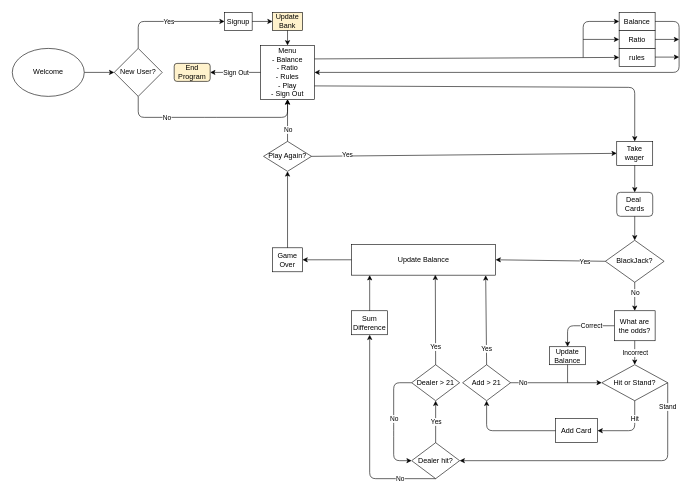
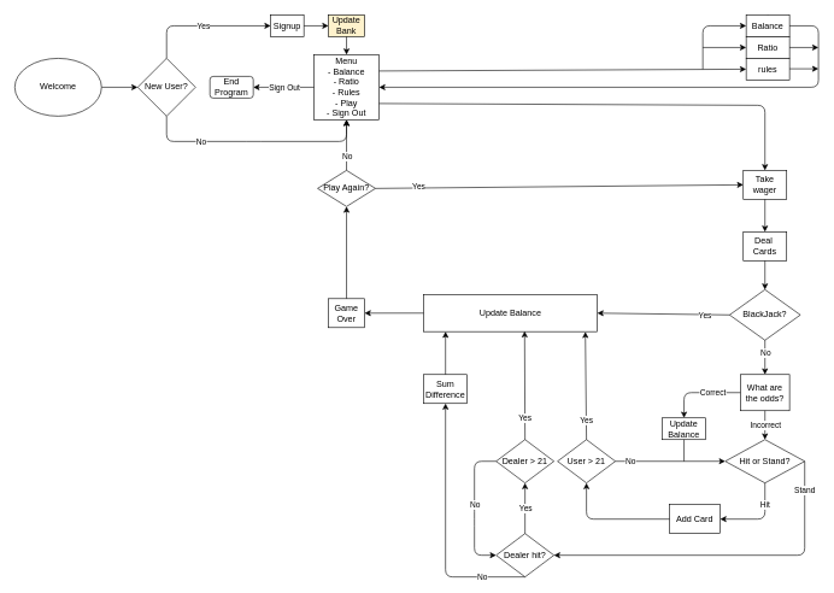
  <mxCell id="0" />
  <mxCell id="1" parent="0" />
  <mxCell id="2" value="" style="edgeStyle=orthogonalEdgeStyle;rounded=0;orthogonalLoop=1;jettySize=auto;html=1;entryX=0;entryY=0.5;entryDx=0;entryDy=0;" parent="1" source="3" target="4" edge="1"><mxGeometry relative="1" as="geometry"><mxPoint x="190" y="120" as="targetPoint" /></mxGeometry></mxCell>
  <mxCell id="3" value="Welcome" style="ellipse;whiteSpace=wrap;html=1;" parent="1" vertex="1"><mxGeometry x="20" y="80" width="120" height="80" as="geometry" /></mxCell>
  <mxCell id="4" value="New User?" style="rhombus;whiteSpace=wrap;html=1;" parent="1" vertex="1"><mxGeometry x="190" y="80" width="80" height="80" as="geometry" /></mxCell>
  <mxCell id="5" value="Menu&lt;br&gt;- Balance&lt;br&gt;- Ratio&lt;br&gt;- Rules&lt;br&gt;- Play&lt;br&gt;- Sign Out" style="whiteSpace=wrap;html=1;aspect=fixed;" parent="1" vertex="1"><mxGeometry x="434" y="75" width="90" height="90" as="geometry" /></mxCell>
  <mxCell id="6" value="Signup" style="rounded=0;whiteSpace=wrap;html=1;" parent="1" vertex="1"><mxGeometry x="374" y="20" width="46" height="30" as="geometry" /></mxCell>
  <mxCell id="7" style="edgeStyle=orthogonalEdgeStyle;rounded=0;orthogonalLoop=1;jettySize=auto;html=1;exitX=0.5;exitY=0;exitDx=0;exitDy=0;" parent="1" source="8" edge="1"><mxGeometry relative="1" as="geometry"><mxPoint x="1062" y="45" as="targetPoint" /></mxGeometry></mxCell>
  <mxCell id="8" value="Balance" style="rounded=0;whiteSpace=wrap;html=1;" parent="1" vertex="1"><mxGeometry x="1032" y="20" width="60" height="30" as="geometry" /></mxCell>
  <mxCell id="9" value="Ratio" style="rounded=0;whiteSpace=wrap;html=1;" parent="1" vertex="1"><mxGeometry x="1032" y="50" width="60" height="30" as="geometry" /></mxCell>
  <mxCell id="10" value="rules" style="rounded=0;whiteSpace=wrap;html=1;" parent="1" vertex="1"><mxGeometry x="1032" y="80" width="60" height="30" as="geometry" /></mxCell>
  <mxCell id="11" value="" style="endArrow=classic;html=1;" parent="1" edge="1"><mxGeometry width="50" height="50" relative="1" as="geometry"><mxPoint x="1092" y="65" as="sourcePoint" /><mxPoint x="1132" y="65" as="targetPoint" /></mxGeometry></mxCell>
  <mxCell id="12" value="" style="endArrow=classic;html=1;" parent="1" edge="1"><mxGeometry width="50" height="50" relative="1" as="geometry"><mxPoint x="1092" y="94.5" as="sourcePoint" /><mxPoint x="1132" y="94.5" as="targetPoint" /></mxGeometry></mxCell>
  <mxCell id="13" value="" style="endArrow=classic;html=1;entryX=1;entryY=0.5;entryDx=0;entryDy=0;" parent="1" target="5" edge="1"><mxGeometry width="50" height="50" relative="1" as="geometry"><mxPoint x="1092" y="35" as="sourcePoint" /><mxPoint x="840" y="120" as="targetPoint" /><Array as="points"><mxPoint x="1132" y="35" /><mxPoint x="1132" y="120" /></Array></mxGeometry></mxCell>
  <mxCell id="14" value="" style="endArrow=classic;html=1;exitX=0.5;exitY=1;exitDx=0;exitDy=0;entryX=0.5;entryY=1;entryDx=0;entryDy=0;" parent="1" source="4" target="5" edge="1"><mxGeometry relative="1" as="geometry"><mxPoint x="360" y="205" as="sourcePoint" /><mxPoint x="450" y="155" as="targetPoint" /><Array as="points"><mxPoint x="230" y="195" /><mxPoint y="195" x="350" /><mxPoint x="479" y="195" /></Array></mxGeometry></mxCell>
  <mxCell id="15" value="No" style="edgeLabel;resizable=0;html=1;align=center;verticalAlign=middle;" parent="14" connectable="0" vertex="1"><mxGeometry relative="1" as="geometry"><mxPoint x="-74.17" as="offset" /></mxGeometry></mxCell>
  <mxCell id="16" value="" style="endArrow=classic;html=1;exitX=0.5;exitY=0;exitDx=0;exitDy=0;entryX=0;entryY=0.5;entryDx=0;entryDy=0;" parent="1" source="4" target="6" edge="1"><mxGeometry relative="1" as="geometry"><mxPoint x="230" y="215" as="sourcePoint" /><mxPoint x="284" y="35" as="targetPoint" /><Array as="points"><mxPoint x="230" y="35" /></Array></mxGeometry></mxCell>
  <mxCell id="17" value="Yes" style="edgeLabel;resizable=0;html=1;align=center;verticalAlign=middle;" parent="16" connectable="0" vertex="1"><mxGeometry relative="1" as="geometry" /></mxCell>
  <mxCell id="18" value="" style="endArrow=classic;html=1;entryX=0;entryY=0.5;entryDx=0;entryDy=0;exitX=1;exitY=0.25;exitDx=0;exitDy=0;" parent="1" source="5" target="10" edge="1"><mxGeometry width="50" height="50" relative="1" as="geometry"><mxPoint x="920" y="155" as="sourcePoint" /><mxPoint x="970" y="95" as="targetPoint" /></mxGeometry></mxCell>
  <mxCell id="19" value="" style="endArrow=classic;html=1;entryX=0;entryY=0.5;entryDx=0;entryDy=0;" parent="1" target="8" edge="1"><mxGeometry width="50" height="50" relative="1" as="geometry"><mxPoint x="972" y="95" as="sourcePoint" /><mxPoint x="1122" y="95" as="targetPoint" /><Array as="points"><mxPoint x="972" y="35" /></Array></mxGeometry></mxCell>
  <mxCell id="20" value="" style="endArrow=classic;html=1;entryX=0;entryY=0.5;entryDx=0;entryDy=0;" parent="1" target="9" edge="1"><mxGeometry width="50" height="50" relative="1" as="geometry"><mxPoint x="972" y="65" as="sourcePoint" /><mxPoint x="1122" y="95" as="targetPoint" /></mxGeometry></mxCell>
  <mxCell id="21" value="" style="endArrow=classic;html=1;exitX=1;exitY=0.75;exitDx=0;exitDy=0;entryX=0.5;entryY=0;entryDx=0;entryDy=0;" parent="1" source="5" target="27" edge="1"><mxGeometry width="50" height="50" relative="1" as="geometry"><mxPoint x="540" y="155" as="sourcePoint" /><mxPoint x="1020" y="140" as="targetPoint" /><Array as="points"><mxPoint x="1058" y="145" /></Array></mxGeometry></mxCell>
  <mxCell id="22" value="Update&lt;br&gt;Bank" style="rounded=0;whiteSpace=wrap;html=1;fillColor=#fff2cc;" parent="1" vertex="1"><mxGeometry x="454" y="20" width="50" height="30" as="geometry" /></mxCell>
  <mxCell id="23" value="" style="endArrow=classic;html=1;exitX=1;exitY=0.5;exitDx=0;exitDy=0;entryX=0;entryY=0.5;entryDx=0;entryDy=0;" parent="1" source="6" target="22" edge="1"><mxGeometry width="50" height="50" relative="1" as="geometry"><mxPoint x="360" y="145" as="sourcePoint" /><mxPoint x="410" y="95" as="targetPoint" /></mxGeometry></mxCell>
  <mxCell id="24" value="" style="endArrow=classic;html=1;exitX=0.5;exitY=1;exitDx=0;exitDy=0;entryX=0.5;entryY=0;entryDx=0;entryDy=0;" parent="1" source="22" target="5" edge="1"><mxGeometry width="50" height="50" relative="1" as="geometry"><mxPoint x="360" y="145" as="sourcePoint" /><mxPoint x="410" y="95" as="targetPoint" /></mxGeometry></mxCell>
  <mxCell id="25" value="BlackJack?" style="rhombus;whiteSpace=wrap;html=1;" parent="1" vertex="1"><mxGeometry x="1009" y="400" width="98" height="70" as="geometry" /></mxCell>
  <mxCell id="26" value="Game Over" style="rounded=0;whiteSpace=wrap;html=1;" parent="1" vertex="1"><mxGeometry x="454" y="412.51" width="50" height="40" as="geometry" /></mxCell>
  <mxCell id="27" value="Take wager" style="rounded=0;whiteSpace=wrap;html=1;" parent="1" vertex="1"><mxGeometry x="1028" y="235" width="60" height="40" as="geometry" /></mxCell>
  <mxCell id="28" value="" style="endArrow=classic;html=1;exitX=0;exitY=0.5;exitDx=0;exitDy=0;entryX=1;entryY=0.5;entryDx=0;entryDy=0;" parent="1" source="29" target="26" edge="1"><mxGeometry relative="1" as="geometry"><mxPoint x="726" y="367.5" as="sourcePoint" /><mxPoint x="826" y="367.5" as="targetPoint" /></mxGeometry></mxCell>
  <mxCell id="29" value="Update Balance" style="rounded=0;whiteSpace=wrap;html=1;" parent="1" vertex="1"><mxGeometry x="586" y="406.88" width="240" height="51.25" as="geometry" /></mxCell>
  <mxCell id="30" value="" style="endArrow=classic;html=1;exitX=0;exitY=0.5;exitDx=0;exitDy=0;entryX=1;entryY=0.5;entryDx=0;entryDy=0;" parent="1" source="25" target="29" edge="1"><mxGeometry relative="1" as="geometry"><mxPoint x="988" y="432.5" as="sourcePoint" /><mxPoint x="760" y="432.5" as="targetPoint" /></mxGeometry></mxCell>
  <mxCell id="31" value="Yes" style="edgeLabel;html=1;align=center;verticalAlign=middle;resizable=0;points=[];" parent="30" vertex="1" connectable="0"><mxGeometry x="-0.168" y="-3" relative="1" as="geometry"><mxPoint x="41.12" y="4.04" as="offset" /></mxGeometry></mxCell>
  <mxCell id="32" value="What are the odds?" style="rounded=0;whiteSpace=wrap;html=1;" parent="1" vertex="1"><mxGeometry x="1024" y="517.5" width="68" height="50" as="geometry" /></mxCell>
  <mxCell id="33" value="Update&lt;br&gt;Balance" style="rounded=0;whiteSpace=wrap;html=1;" parent="1" vertex="1"><mxGeometry x="916" y="577.5" width="60" height="30" as="geometry" /></mxCell>
  <mxCell id="34" value="" style="endArrow=classic;html=1;exitX=0;exitY=0.5;exitDx=0;exitDy=0;entryX=0.5;entryY=0;entryDx=0;entryDy=0;" parent="1" source="32" target="33" edge="1"><mxGeometry relative="1" as="geometry"><mxPoint x="706" y="517.5" as="sourcePoint" /><mxPoint x="806" y="517.5" as="targetPoint" /><Array as="points"><mxPoint x="946" y="542.5" /></Array></mxGeometry></mxCell>
  <mxCell id="35" value="Correct" style="edgeLabel;resizable=0;html=1;align=center;verticalAlign=middle;" parent="34" connectable="0" vertex="1"><mxGeometry relative="1" as="geometry"><mxPoint x="18.67" as="offset" /></mxGeometry></mxCell>
  <mxCell id="36" value="Hit or Stand?" style="rhombus;whiteSpace=wrap;html=1;" parent="1" vertex="1"><mxGeometry x="1003" y="607.5" width="110" height="60" as="geometry" /></mxCell>
  <mxCell id="37" value="Add Card" style="rounded=0;whiteSpace=wrap;html=1;" parent="1" vertex="1"><mxGeometry x="926" y="697.5" width="70" height="40" as="geometry" /></mxCell>
- <mxCell id="38" value="Add &amp;gt; 21" style="rhombus;whiteSpace=wrap;html=1;" parent="1" vertex="1"><mxGeometry x="771" y="607.5" width="80" height="60" as="geometry" /></mxCell>
+ <mxCell id="38" value="User &amp;gt; 21" style="rhombus;whiteSpace=wrap;html=1;" parent="1" vertex="1"><mxGeometry x="771" y="607.5" width="80" height="60" as="geometry" /></mxCell>
  <mxCell id="39" value="" style="endArrow=classic;html=1;exitX=0;exitY=0.5;exitDx=0;exitDy=0;entryX=0.5;entryY=1;entryDx=0;entryDy=0;" parent="1" source="37" target="38" edge="1"><mxGeometry width="50" height="50" relative="1" as="geometry"><mxPoint x="736" y="547.5" as="sourcePoint" /><mxPoint x="786" y="497.5" as="targetPoint" /><Array as="points"><mxPoint x="811" y="717.5" /></Array></mxGeometry></mxCell>
  <mxCell id="40" value="" style="endArrow=classic;html=1;exitX=0.5;exitY=0;exitDx=0;exitDy=0;entryX=0.931;entryY=1.004;entryDx=0;entryDy=0;entryPerimeter=0;" parent="1" source="38" target="29" edge="1"><mxGeometry relative="1" as="geometry"><mxPoint x="706" y="517.5" as="sourcePoint" /><mxPoint x="806" y="490" as="targetPoint" /><Array as="points" /></mxGeometry></mxCell>
  <mxCell id="41" value="Yes" style="edgeLabel;resizable=0;html=1;align=center;verticalAlign=middle;" parent="40" connectable="0" vertex="1"><mxGeometry relative="1" as="geometry"><mxPoint x="0.78" y="47.5" as="offset" /></mxGeometry></mxCell>
  <mxCell id="42" value="" style="endArrow=classic;html=1;exitX=1;exitY=0.5;exitDx=0;exitDy=0;entryX=0;entryY=0.5;entryDx=0;entryDy=0;" parent="1" source="38" target="36" edge="1"><mxGeometry relative="1" as="geometry"><mxPoint x="706" y="517.5" as="sourcePoint" /><mxPoint x="806" y="517.5" as="targetPoint" /></mxGeometry></mxCell>
  <mxCell id="43" value="No" style="edgeLabel;resizable=0;html=1;align=center;verticalAlign=middle;" parent="42" connectable="0" vertex="1"><mxGeometry relative="1" as="geometry"><mxPoint x="-55.67" as="offset" /></mxGeometry></mxCell>
  <mxCell id="44" value="" style="endArrow=none;html=1;exitX=0.5;exitY=1;exitDx=0;exitDy=0;" parent="1" source="33" edge="1"><mxGeometry width="50" height="50" relative="1" as="geometry"><mxPoint x="736" y="547.5" as="sourcePoint" /><mxPoint x="946" y="637.5" as="targetPoint" /></mxGeometry></mxCell>
  <mxCell id="45" value="" style="endArrow=classic;html=1;exitX=0.5;exitY=1;exitDx=0;exitDy=0;entryX=0.5;entryY=0;entryDx=0;entryDy=0;" parent="1" source="32" target="36" edge="1"><mxGeometry relative="1" as="geometry"><mxPoint x="706" y="497.5" as="sourcePoint" /><mxPoint x="806" y="497.5" as="targetPoint" /></mxGeometry></mxCell>
  <mxCell id="46" value="Incorrect" style="edgeLabel;resizable=0;html=1;align=center;verticalAlign=middle;" parent="45" connectable="0" vertex="1"><mxGeometry relative="1" as="geometry" /></mxCell>
  <mxCell id="47" value="" style="endArrow=classic;html=1;exitX=0.5;exitY=1;exitDx=0;exitDy=0;entryX=0.5;entryY=0;entryDx=0;entryDy=0;" parent="1" source="25" target="32" edge="1"><mxGeometry relative="1" as="geometry"><mxPoint x="706" y="497.5" as="sourcePoint" /><mxPoint x="806" y="497.5" as="targetPoint" /></mxGeometry></mxCell>
  <mxCell id="48" value="No" style="edgeLabel;resizable=0;html=1;align=center;verticalAlign=middle;" parent="47" connectable="0" vertex="1"><mxGeometry relative="1" as="geometry"><mxPoint y="-6.67" as="offset" /></mxGeometry></mxCell>
  <mxCell id="49" value="Dealer hit?" style="rhombus;whiteSpace=wrap;html=1;" parent="1" vertex="1"><mxGeometry x="686" y="737.5" width="80" height="60" as="geometry" /></mxCell>
  <mxCell id="50" value="" style="endArrow=classic;html=1;exitX=0.5;exitY=0;exitDx=0;exitDy=0;entryX=0.5;entryY=1;entryDx=0;entryDy=0;" parent="1" source="49" target="52" edge="1"><mxGeometry relative="1" as="geometry"><mxPoint x="817" y="597.5" as="sourcePoint" /><mxPoint x="917" y="597.5" as="targetPoint" /></mxGeometry></mxCell>
  <mxCell id="51" value="Yes" style="edgeLabel;resizable=0;html=1;align=center;verticalAlign=middle;" parent="50" connectable="0" vertex="1"><mxGeometry relative="1" as="geometry" /></mxCell>
  <mxCell id="52" value="Dealer &amp;gt; 21" style="rhombus;whiteSpace=wrap;html=1;" parent="1" vertex="1"><mxGeometry x="686" y="607.5" width="80" height="60" as="geometry" /></mxCell>
  <mxCell id="53" value="" style="endArrow=classic;html=1;exitX=0.5;exitY=0;exitDx=0;exitDy=0;entryX=0.581;entryY=0.988;entryDx=0;entryDy=0;entryPerimeter=0;" parent="1" source="52" target="29" edge="1"><mxGeometry relative="1" as="geometry"><mxPoint x="596" y="557.5" as="sourcePoint" /><mxPoint x="726" y="490" as="targetPoint" /></mxGeometry></mxCell>
  <mxCell id="54" value="Yes" style="edgeLabel;resizable=0;html=1;align=center;verticalAlign=middle;" parent="53" connectable="0" vertex="1"><mxGeometry relative="1" as="geometry"><mxPoint x="0.28" y="45" as="offset" /></mxGeometry></mxCell>
  <mxCell id="55" value="" style="endArrow=classic;html=1;exitX=0;exitY=0.5;exitDx=0;exitDy=0;entryX=0;entryY=0.5;entryDx=0;entryDy=0;" parent="1" source="52" target="49" edge="1"><mxGeometry relative="1" as="geometry"><mxPoint x="546" y="667.5" as="sourcePoint" /><mxPoint x="646" y="667.5" as="targetPoint" /><Array as="points"><mxPoint x="656" y="637.5" /><mxPoint x="656" y="717.5" /><mxPoint x="656" y="767.5" /></Array></mxGeometry></mxCell>
  <mxCell id="56" value="No" style="edgeLabel;resizable=0;html=1;align=center;verticalAlign=middle;" parent="55" connectable="0" vertex="1"><mxGeometry relative="1" as="geometry"><mxPoint y="-5" as="offset" /></mxGeometry></mxCell>
  <mxCell id="57" value="" style="endArrow=classic;html=1;exitX=0.5;exitY=1;exitDx=0;exitDy=0;entryX=0.5;entryY=1;entryDx=0;entryDy=0;" parent="1" source="49" target="59" edge="1"><mxGeometry relative="1" as="geometry"><mxPoint x="536" y="567.5" as="sourcePoint" /><mxPoint x="616" y="557.5" as="targetPoint" /><Array as="points"><mxPoint x="616" y="797.5" /></Array></mxGeometry></mxCell>
  <mxCell id="58" value="No" style="edgeLabel;resizable=0;html=1;align=center;verticalAlign=middle;" parent="57" connectable="0" vertex="1"><mxGeometry relative="1" as="geometry"><mxPoint x="50" y="65" as="offset" /></mxGeometry></mxCell>
  <mxCell id="59" value="Sum Difference" style="rounded=0;whiteSpace=wrap;html=1;" parent="1" vertex="1"><mxGeometry x="586" y="517.5" width="60" height="40" as="geometry" /></mxCell>
  <mxCell id="60" value="" style="endArrow=classic;html=1;exitX=0.5;exitY=0;exitDx=0;exitDy=0;entryX=0.125;entryY=1;entryDx=0;entryDy=0;entryPerimeter=0;" parent="1" source="59" target="29" edge="1"><mxGeometry width="50" height="50" relative="1" as="geometry"><mxPoint x="686" y="617.5" as="sourcePoint" /><mxPoint x="736" y="567.5" as="targetPoint" /></mxGeometry></mxCell>
- <mxCell id="61" value="End Program" style="rounded=1;whiteSpace=wrap;html=1;fillColor=#fff2cc;" parent="1" vertex="1"><mxGeometry x="290" y="105" width="60" height="30" as="geometry" /></mxCell>
+ <mxCell id="61" value="End Program" style="rounded=1;whiteSpace=wrap;html=1;" parent="1" vertex="1"><mxGeometry x="290" y="105" width="60" height="30" as="geometry" /></mxCell>
  <mxCell id="62" value="" style="endArrow=classic;html=1;exitX=0;exitY=0.5;exitDx=0;exitDy=0;entryX=1;entryY=0.5;entryDx=0;entryDy=0;" parent="1" source="5" target="61" edge="1"><mxGeometry relative="1" as="geometry"><mxPoint x="480" y="335" as="sourcePoint" /><mxPoint x="580" y="335" as="targetPoint" /></mxGeometry></mxCell>
  <mxCell id="63" value="Sign Out" style="edgeLabel;resizable=0;html=1;align=center;verticalAlign=middle;" parent="62" connectable="0" vertex="1"><mxGeometry relative="1" as="geometry" /></mxCell>
  <mxCell id="64" value="" style="endArrow=classic;html=1;exitX=1;exitY=0.5;exitDx=0;exitDy=0;entryX=1;entryY=0.5;entryDx=0;entryDy=0;" parent="1" source="36" target="49" edge="1"><mxGeometry relative="1" as="geometry"><mxPoint x="706" y="577.5" as="sourcePoint" /><mxPoint x="806" y="577.5" as="targetPoint" /><Array as="points"><mxPoint x="1113" y="767.5" /></Array></mxGeometry></mxCell>
  <mxCell id="65" value="Stand" style="edgeLabel;resizable=0;html=1;align=center;verticalAlign=middle;" parent="64" connectable="0" vertex="1"><mxGeometry relative="1" as="geometry"><mxPoint x="108.33" y="-90" as="offset" /></mxGeometry></mxCell>
  <mxCell id="66" value="" style="endArrow=classic;html=1;exitX=0.5;exitY=1;exitDx=0;exitDy=0;entryX=1;entryY=0.5;entryDx=0;entryDy=0;" parent="1" source="36" target="37" edge="1"><mxGeometry relative="1" as="geometry"><mxPoint x="706" y="577.5" as="sourcePoint" /><mxPoint x="806" y="577.5" as="targetPoint" /><Array as="points"><mxPoint x="1058" y="717.5" /></Array></mxGeometry></mxCell>
  <mxCell id="67" value="Hit" style="edgeLabel;resizable=0;html=1;align=center;verticalAlign=middle;" parent="66" connectable="0" vertex="1"><mxGeometry relative="1" as="geometry"><mxPoint x="5.83" y="-20" as="offset" /></mxGeometry></mxCell>
  <mxCell id="68" value="Play Again?" style="rhombus;whiteSpace=wrap;html=1;" parent="1" vertex="1"><mxGeometry x="439" y="235" width="80" height="50" as="geometry" /></mxCell>
  <mxCell id="69" value="" style="endArrow=classic;html=1;exitX=1;exitY=0.5;exitDx=0;exitDy=0;entryX=0;entryY=0.5;entryDx=0;entryDy=0;" parent="1" source="68" target="27" edge="1"><mxGeometry relative="1" as="geometry"><mxPoint x="820" y="375" as="sourcePoint" /><mxPoint x="920" y="375" as="targetPoint" /></mxGeometry></mxCell>
  <mxCell id="70" value="Yes" style="edgeLabel;resizable=0;html=1;align=center;verticalAlign=middle;" parent="69" connectable="0" vertex="1"><mxGeometry relative="1" as="geometry"><mxPoint x="-195.67" as="offset" /></mxGeometry></mxCell>
  <mxCell id="71" value="" style="endArrow=classic;html=1;entryX=0.5;entryY=1;entryDx=0;entryDy=0;exitX=0.5;exitY=0;exitDx=0;exitDy=0;" parent="1" source="68" target="5" edge="1"><mxGeometry relative="1" as="geometry"><mxPoint x="820" y="455" as="sourcePoint" /><mxPoint x="920" y="455" as="targetPoint" /></mxGeometry></mxCell>
  <mxCell id="72" value="No" style="edgeLabel;resizable=0;html=1;align=center;verticalAlign=middle;" parent="71" connectable="0" vertex="1"><mxGeometry relative="1" as="geometry"><mxPoint y="15" as="offset" /></mxGeometry></mxCell>
  <mxCell id="73" value="" style="endArrow=classic;html=1;exitX=0.5;exitY=0;exitDx=0;exitDy=0;entryX=0.5;entryY=1;entryDx=0;entryDy=0;" edge="1" parent="1" source="26" target="68"><mxGeometry width="50" height="50" relative="1" as="geometry"><mxPoint x="730" y="415" as="sourcePoint" /><mxPoint x="780" y="365" as="targetPoint" /></mxGeometry></mxCell>
- <mxCell id="74" value="Deal&amp;nbsp;&lt;br&gt;Cards" style="whiteSpace=wrap;html=1;rounded=1;" vertex="1" parent="1"><mxGeometry x="1028" y="320" width="60" height="40" as="geometry" /></mxCell>
+ <mxCell id="74" value="Deal&amp;nbsp;&lt;br&gt;Cards" style="rounded=0;whiteSpace=wrap;html=1;" vertex="1" parent="1"><mxGeometry x="1028" y="320" width="60" height="40" as="geometry" /></mxCell>
  <mxCell id="75" value="" style="endArrow=classic;html=1;exitX=0.5;exitY=1;exitDx=0;exitDy=0;entryX=0.5;entryY=0;entryDx=0;entryDy=0;" edge="1" parent="1" source="27" target="74"><mxGeometry width="50" height="50" relative="1" as="geometry"><mxPoint x="1116" y="320" as="sourcePoint" /><mxPoint x="1166" y="270" as="targetPoint" /></mxGeometry></mxCell>
  <mxCell id="76" value="" style="endArrow=classic;html=1;exitX=0.5;exitY=1;exitDx=0;exitDy=0;entryX=0.5;entryY=0;entryDx=0;entryDy=0;" edge="1" parent="1" source="74" target="25"><mxGeometry width="50" height="50" relative="1" as="geometry"><mxPoint x="1100" y="415" as="sourcePoint" /><mxPoint x="1150" y="365" as="targetPoint" /></mxGeometry></mxCell>
